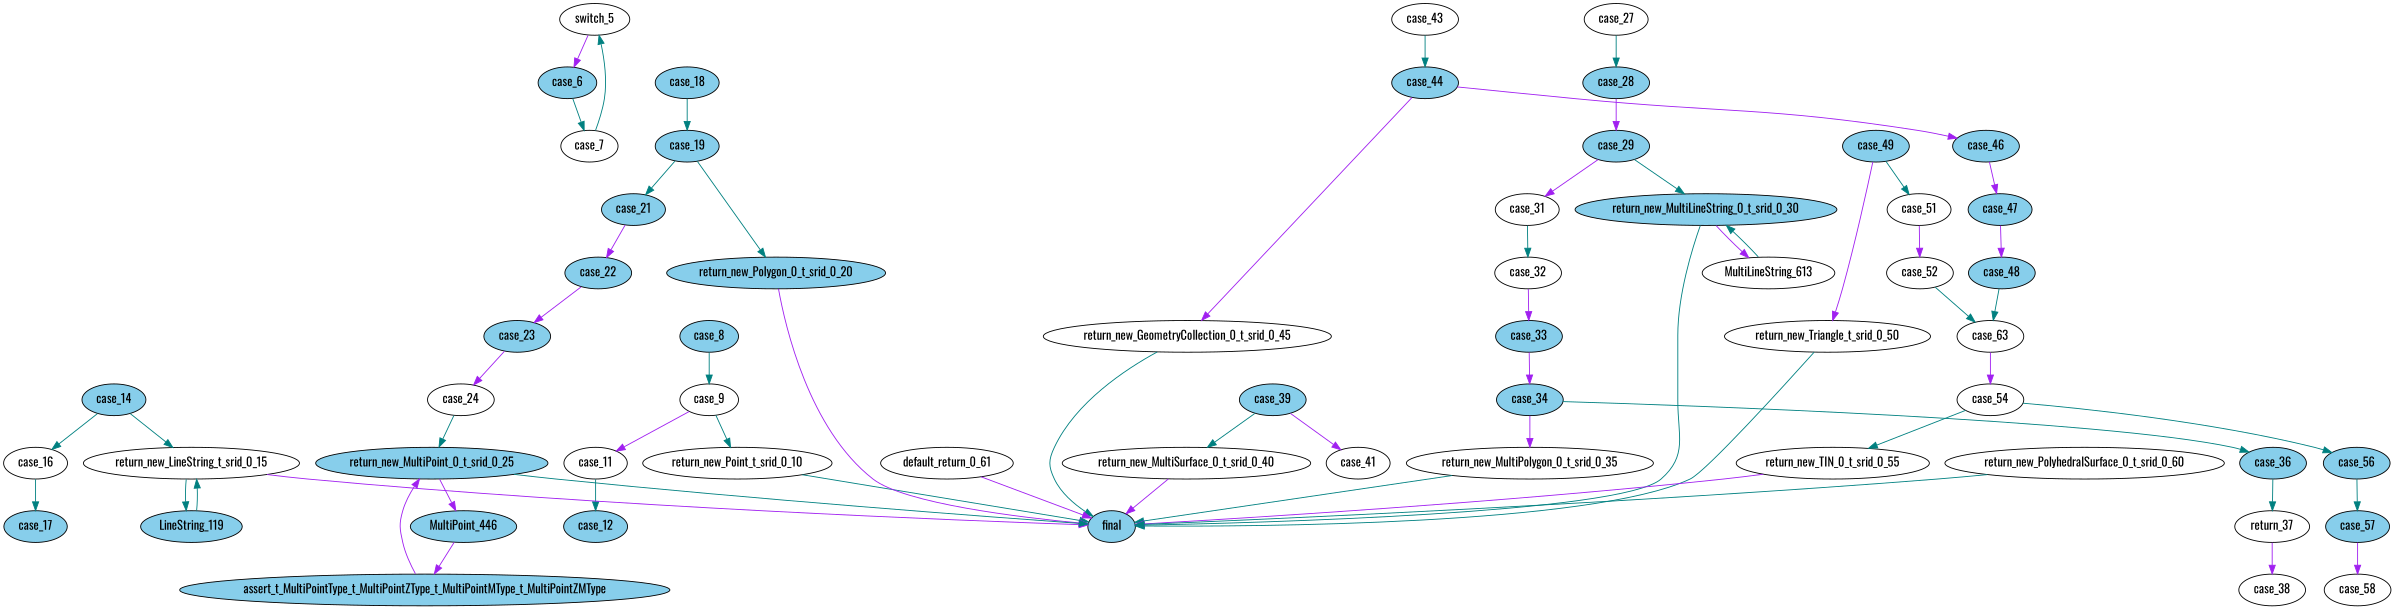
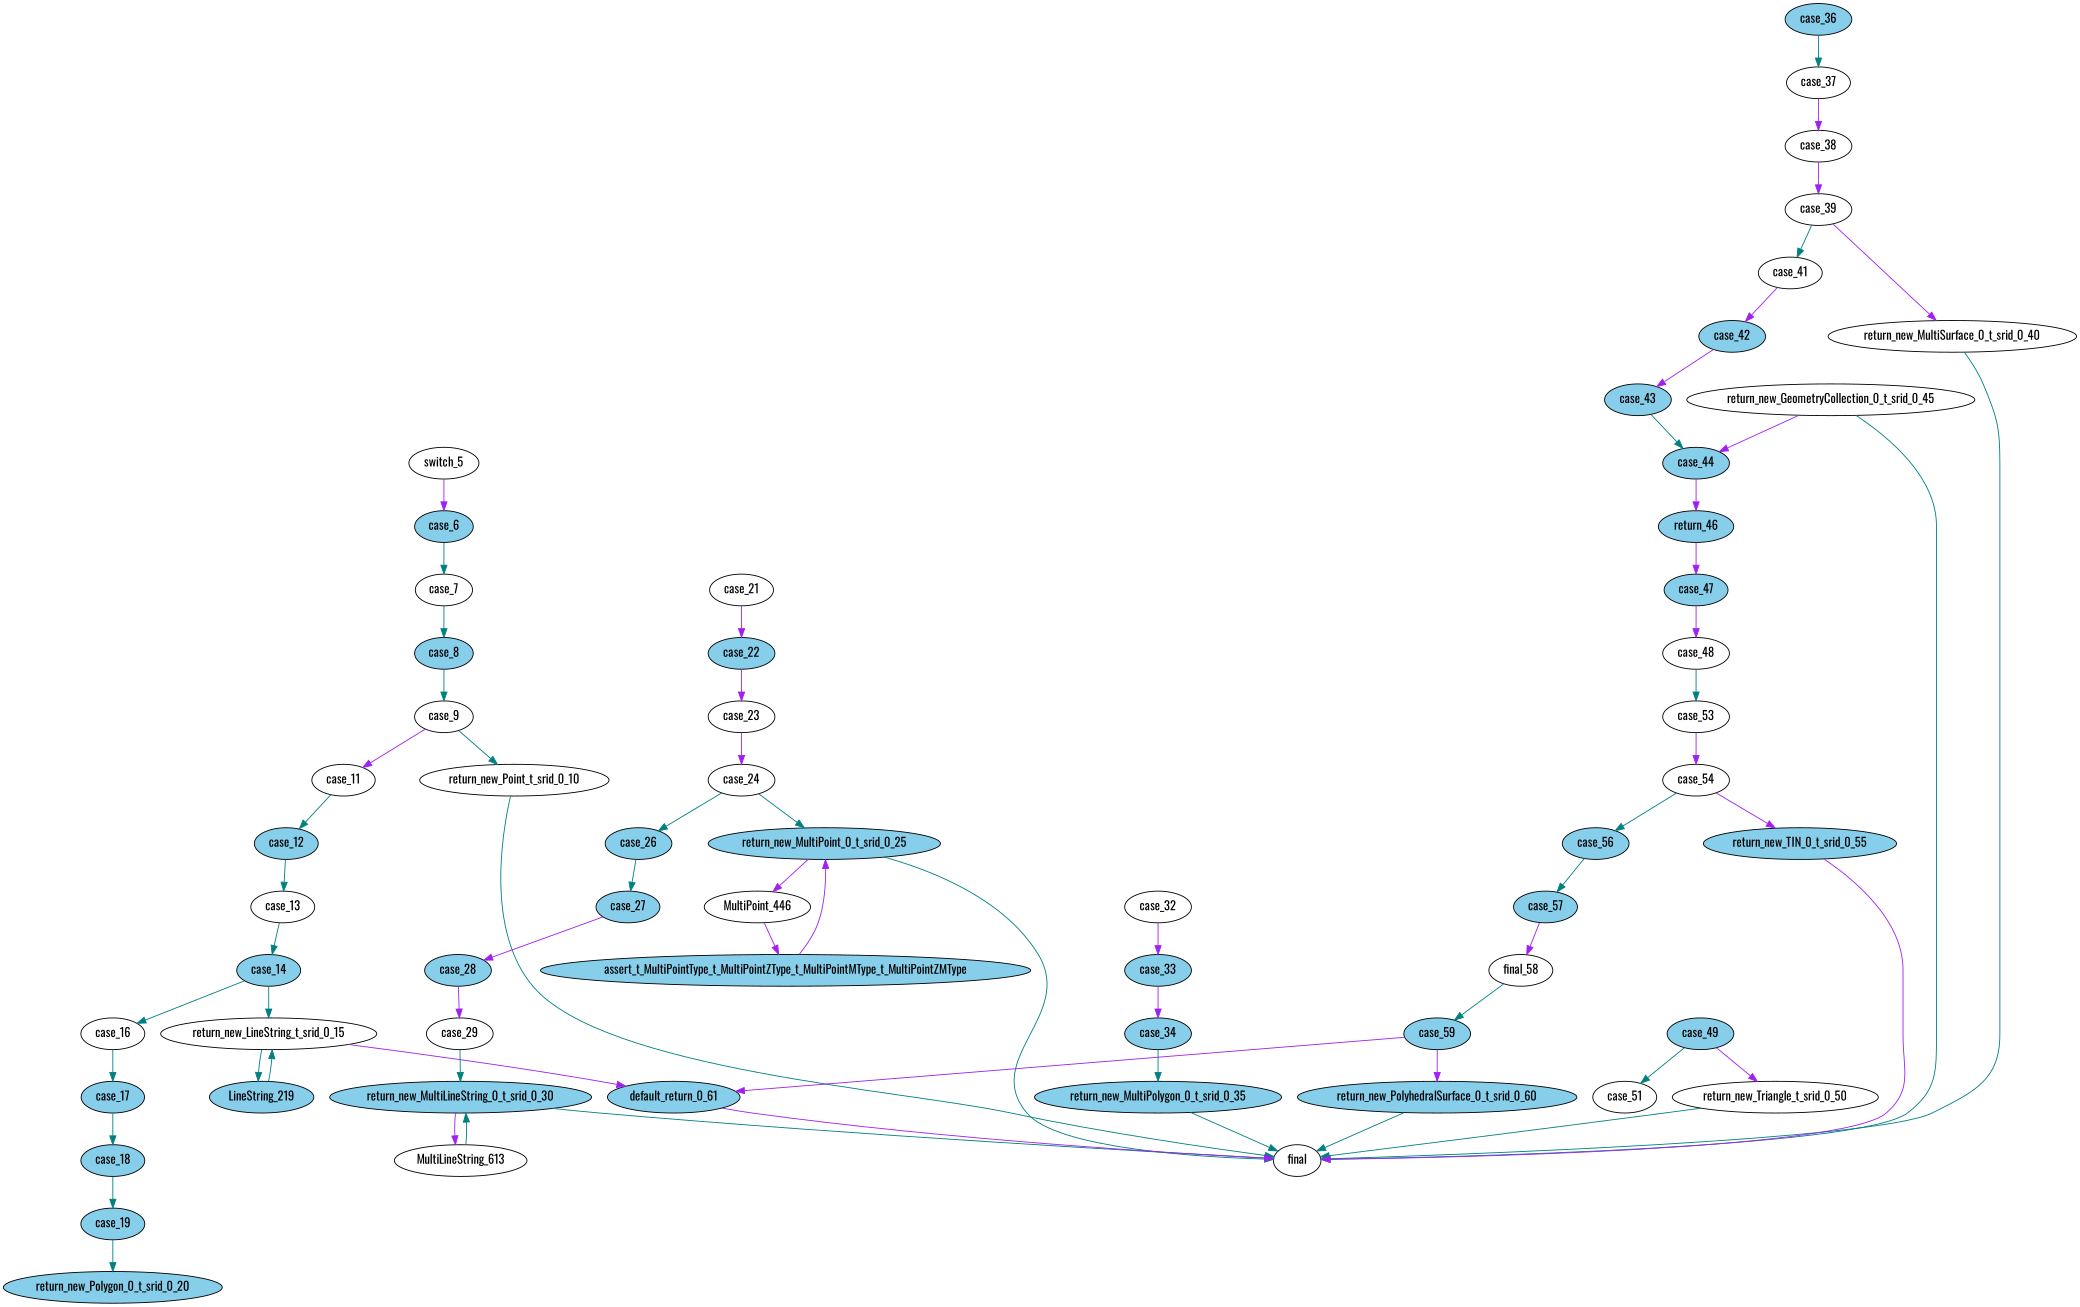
  strict digraph {
    fontname=Oswald
    node [fillcolor=skyblue fontname=Oswald style=filled]
    edge [color=teal fontname=Oswald]
    switch_5 [fillcolor=white]
    case_6
    case_7 [fillcolor=white]
    case_8
    case_9 [fillcolor=white]
    return_new_Point_t_srid_0_10 [fillcolor=white]
    case_11 [fillcolor=white]
-   final
+   final [fillcolor=white]
    case_12
+   case_13 [fillcolor=white]
    case_14
    return_new_LineString_t_srid_0_15 [fillcolor=white]
    case_16 [fillcolor=white]
-   LineString_119
+   LineString_119 [label=LineString_219]
    case_17
    case_18
    case_19
    return_new_Polygon_0_t_srid_0_20
-   case_21
+   case_21 [fillcolor=white]
    case_22
-   case_23
+   case_23 [fillcolor=white]
    case_24 [fillcolor=white]
    return_new_MultiPoint_0_t_srid_0_25
-   MultiPoint_446
-   case_27 [fillcolor=white]
+   case_26
+   MultiPoint_446 [fillcolor=white]
+   case_27
    assert_t_MultiPointType_t_MultiPointZType_t_MultiPointMType_t_MultiPointZMType
    case_28
-   case_29
+   case_29 [fillcolor=white]
    return_new_MultiLineString_0_t_srid_0_30
-   case_31 [fillcolor=white]
    n32 [fillcolor=white label=MultiLineString_613]
    case_32 [fillcolor=white]
    case_33
    case_34
-   return_new_MultiPolygon_0_t_srid_0_35 [fillcolor=white]
+   return_new_MultiPolygon_0_t_srid_0_35
    case_36
-   case_37 [fillcolor=white label=return_37]
+   case_37 [fillcolor=white]
    case_38 [fillcolor=white]
-   case_39
+   case_39 [fillcolor=white]
    return_new_MultiSurface_0_t_srid_0_40 [fillcolor=white]
    case_41 [fillcolor=white]
-   case_43 [fillcolor=white]
+   case_42
+   case_43
    case_44
    return_new_GeometryCollection_0_t_srid_0_45 [fillcolor=white]
-   case_46
+   case_46 [label=return_46]
    case_47
-   case_48
-   case_53 [fillcolor=white label=case_63]
+   case_48 [fillcolor=white]
+   case_53 [fillcolor=white]
    return_new_Triangle_t_srid_0_50 [fillcolor=white]
    case_49
    case_51 [fillcolor=white]
-   case_52 [fillcolor=white]
    case_54 [fillcolor=white]
-   return_new_TIN_0_t_srid_0_55 [fillcolor=white]
+   return_new_TIN_0_t_srid_0_55
    case_56
    case_57
-   case_58 [fillcolor=white]
-   return_new_PolyhedralSurface_0_t_srid_0_60 [fillcolor=white]
-   default_return_0_61 [fillcolor=white]
+   case_58 [fillcolor=white label=final_58]
+   case_59
+   return_new_PolyhedralSurface_0_t_srid_0_60
+   default_return_0_61
    switch_5 -> case_6 [color=purple]
    case_6 -> case_7
-   case_7 -> switch_5
+   case_7 -> case_8
    case_8 -> case_9
    case_9 -> return_new_Point_t_srid_0_10
    case_9 -> case_11 [color=purple]
    return_new_Point_t_srid_0_10 -> final
    case_11 -> case_12
+   case_12 -> case_13
+   case_13 -> case_14
    case_14 -> return_new_LineString_t_srid_0_15
    case_14 -> case_16
-   return_new_LineString_t_srid_0_15 -> final [color=purple]
+   return_new_LineString_t_srid_0_15 -> default_return_0_61 [color=purple]
    return_new_LineString_t_srid_0_15 -> LineString_119
    case_16 -> case_17
    LineString_119 -> return_new_LineString_t_srid_0_15
+   case_17 -> case_18
    case_18 -> case_19
    case_19 -> return_new_Polygon_0_t_srid_0_20
-   case_19 -> case_21
-   return_new_Polygon_0_t_srid_0_20 -> final [color=purple]
    case_21 -> case_22 [color=purple]
    case_22 -> case_23 [color=purple]
    case_23 -> case_24 [color=purple]
    case_24 -> return_new_MultiPoint_0_t_srid_0_25
+   case_24 -> case_26
    return_new_MultiPoint_0_t_srid_0_25 -> final
    return_new_MultiPoint_0_t_srid_0_25 -> MultiPoint_446 [color=purple]
+   case_26 -> case_27
    MultiPoint_446 -> assert_t_MultiPointType_t_MultiPointZType_t_MultiPointMType_t_MultiPointZMType [color=purple]
-   case_27 -> case_28
+   case_27 -> case_28 [color=purple]
    assert_t_MultiPointType_t_MultiPointZType_t_MultiPointMType_t_MultiPointZMType -> return_new_MultiPoint_0_t_srid_0_25 [color=purple]
    case_28 -> case_29 [color=purple]
    case_29 -> return_new_MultiLineString_0_t_srid_0_30
-   case_29 -> case_31 [color=purple]
    return_new_MultiLineString_0_t_srid_0_30 -> final
    return_new_MultiLineString_0_t_srid_0_30 -> n32 [color=purple]
-   case_31 -> case_32
    n32 -> return_new_MultiLineString_0_t_srid_0_30
    case_32 -> case_33 [color=purple]
    case_33 -> case_34 [color=purple]
-   case_34 -> return_new_MultiPolygon_0_t_srid_0_35 [color=purple]
-   case_34 -> case_36
+   case_34 -> return_new_MultiPolygon_0_t_srid_0_35
    return_new_MultiPolygon_0_t_srid_0_35 -> final
    case_36 -> case_37
    case_37 -> case_38 [color=purple]
-   case_39 -> return_new_MultiSurface_0_t_srid_0_40
-   case_39 -> case_41 [color=purple]
-   return_new_MultiSurface_0_t_srid_0_40 -> final [color=purple]
+   case_38 -> case_39 [color=purple]
+   case_39 -> return_new_MultiSurface_0_t_srid_0_40 [color=purple]
+   case_39 -> case_41
+   return_new_MultiSurface_0_t_srid_0_40 -> final
+   case_41 -> case_42 [color=purple]
+   case_42 -> case_43 [color=purple]
    case_43 -> case_44
-   case_44 -> return_new_GeometryCollection_0_t_srid_0_45 [color=purple]
+   return_new_GeometryCollection_0_t_srid_0_45 -> case_44 [color=purple]
    case_44 -> case_46 [color=purple]
    return_new_GeometryCollection_0_t_srid_0_45 -> final
    case_46 -> case_47 [color=purple]
    case_47 -> case_48 [color=purple]
    case_48 -> case_53
    case_53 -> case_54 [color=purple]
    return_new_Triangle_t_srid_0_50 -> final
    case_49 -> return_new_Triangle_t_srid_0_50 [color=purple]
    case_49 -> case_51
-   case_51 -> case_52 [color=purple]
-   case_52 -> case_53
-   case_54 -> return_new_TIN_0_t_srid_0_55
+   case_54 -> return_new_TIN_0_t_srid_0_55 [color=purple]
    case_54 -> case_56
    return_new_TIN_0_t_srid_0_55 -> final [color=purple]
    case_56 -> case_57
    case_57 -> case_58 [color=purple]
+   case_58 -> case_59
+   case_59 -> return_new_PolyhedralSurface_0_t_srid_0_60 [color=purple]
+   case_59 -> default_return_0_61 [color=purple]
    return_new_PolyhedralSurface_0_t_srid_0_60 -> final
    default_return_0_61 -> final [color=purple]
  }
